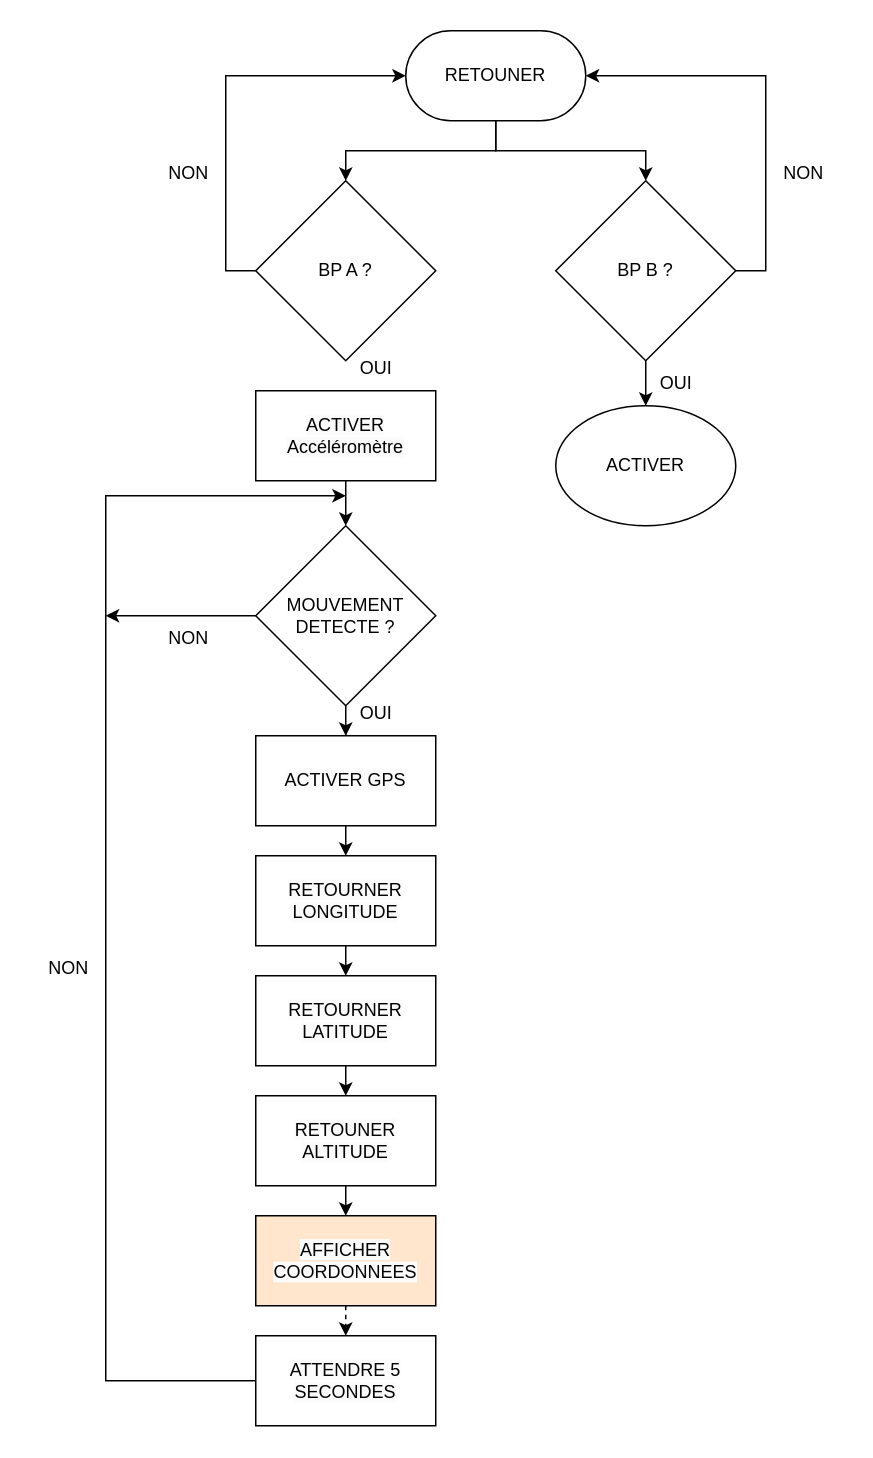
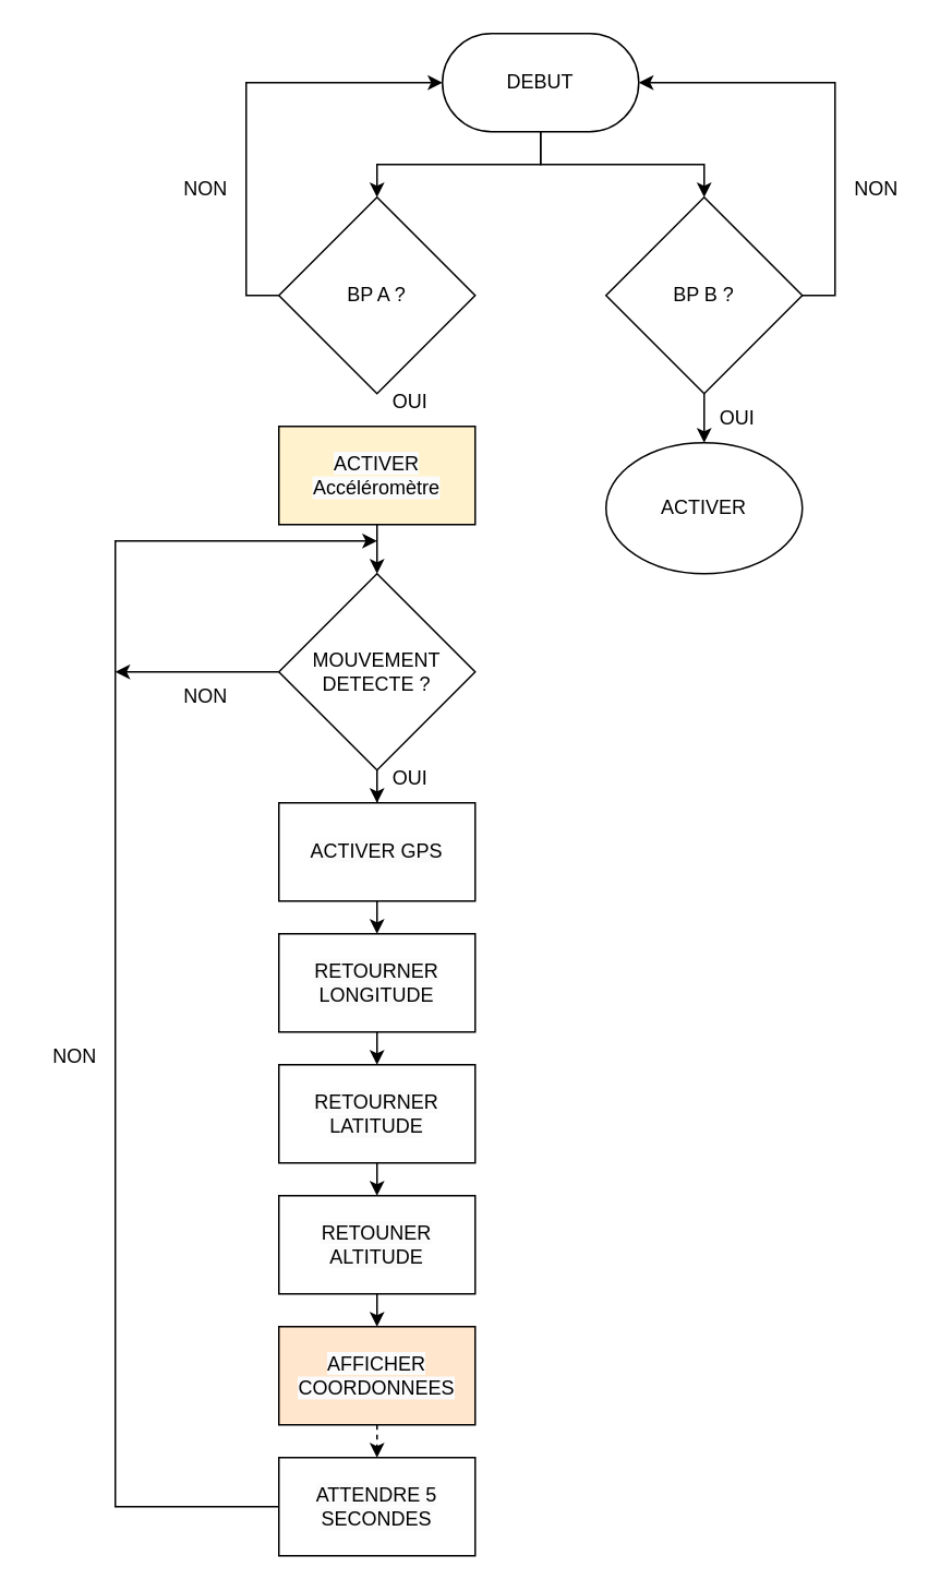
  <mxCell id="0" />
  <mxCell id="1" parent="0" />
  <mxCell id="2" style="edgeStyle=orthogonalEdgeStyle;rounded=0;orthogonalLoop=1;jettySize=auto;html=1;" edge="1" parent="1" source="4" target="7"><mxGeometry relative="1" as="geometry" /></mxCell>
  <mxCell id="3" style="edgeStyle=orthogonalEdgeStyle;rounded=0;orthogonalLoop=1;jettySize=auto;html=1;entryX=0.5;entryY=0;entryDx=0;entryDy=0;" edge="1" parent="1" source="4" target="10"><mxGeometry relative="1" as="geometry" /></mxCell>
- <mxCell id="4" value="RETOUNER" style="rounded=1;whiteSpace=wrap;html=1;arcSize=50;" vertex="1" parent="1"><mxGeometry x="270" y="20" width="120" height="60" as="geometry" /></mxCell>
+ <mxCell id="4" value="DEBUT" style="rounded=1;whiteSpace=wrap;html=1;arcSize=50;" vertex="1" parent="1"><mxGeometry x="270" y="20" width="120" height="60" as="geometry" /></mxCell>
  <mxCell id="5" value="ACTIVER" style="ellipse;whiteSpace=wrap;html=1;" vertex="1" parent="1"><mxGeometry x="370" y="270" width="120" height="80" as="geometry" /></mxCell>
  <mxCell id="6" style="edgeStyle=orthogonalEdgeStyle;rounded=0;orthogonalLoop=1;jettySize=auto;html=1;entryX=0;entryY=0.5;entryDx=0;entryDy=0;" edge="1" parent="1" source="7" target="4"><mxGeometry relative="1" as="geometry"><Array as="points"><mxPoint x="150" y="180" /><mxPoint x="150" y="50" /></Array></mxGeometry></mxCell>
  <mxCell id="7" value="BP A ?" style="rhombus;whiteSpace=wrap;html=1;" vertex="1" parent="1"><mxGeometry x="170" y="120" width="120" height="120" as="geometry" /></mxCell>
  <mxCell id="8" style="edgeStyle=orthogonalEdgeStyle;rounded=0;orthogonalLoop=1;jettySize=auto;html=1;entryX=0.5;entryY=0;entryDx=0;entryDy=0;" edge="1" parent="1" source="10" target="5"><mxGeometry relative="1" as="geometry" /></mxCell>
  <mxCell id="9" style="edgeStyle=orthogonalEdgeStyle;rounded=0;orthogonalLoop=1;jettySize=auto;html=1;entryX=1;entryY=0.5;entryDx=0;entryDy=0;" edge="1" parent="1" source="10" target="4"><mxGeometry relative="1" as="geometry"><Array as="points"><mxPoint x="510" y="180" /><mxPoint x="510" y="50" /></Array></mxGeometry></mxCell>
  <mxCell id="10" value="BP B ?" style="rhombus;whiteSpace=wrap;html=1;" vertex="1" parent="1"><mxGeometry x="370" y="120" width="120" height="120" as="geometry" /></mxCell>
  <mxCell id="11" style="edgeStyle=orthogonalEdgeStyle;rounded=0;orthogonalLoop=1;jettySize=auto;html=1;entryX=0.5;entryY=0;entryDx=0;entryDy=0;" edge="1" parent="1" source="12" target="15"><mxGeometry relative="1" as="geometry" /></mxCell>
- <mxCell id="12" value="&lt;span style=&quot;color: rgb(0, 0, 0); font-family: Helvetica; font-size: 12px; font-style: normal; font-variant-ligatures: normal; font-variant-caps: normal; font-weight: 400; letter-spacing: normal; orphans: 2; text-align: center; text-indent: 0px; text-transform: none; widows: 2; word-spacing: 0px; -webkit-text-stroke-width: 0px; background-color: rgb(251, 251, 251); text-decoration-thickness: initial; text-decoration-style: initial; text-decoration-color: initial; float: none; display: inline !important;&quot;&gt;ACTIVER Accéléromètre&lt;/span&gt;" style="whiteSpace=wrap;html=1;" vertex="1" parent="1"><mxGeometry x="170" y="260" width="120" height="60" as="geometry" /></mxCell>
+ <mxCell id="12" value="&lt;span style=&quot;color: rgb(0, 0, 0); font-family: Helvetica; font-size: 12px; font-style: normal; font-variant-ligatures: normal; font-variant-caps: normal; font-weight: 400; letter-spacing: normal; orphans: 2; text-align: center; text-indent: 0px; text-transform: none; widows: 2; word-spacing: 0px; -webkit-text-stroke-width: 0px; background-color: rgb(251, 251, 251); text-decoration-thickness: initial; text-decoration-style: initial; text-decoration-color: initial; float: none; display: inline !important;&quot;&gt;ACTIVER Accéléromètre&lt;/span&gt;" style="whiteSpace=wrap;html=1;fillColor=#fff2cc;" vertex="1" parent="1"><mxGeometry x="170" y="260" width="120" height="60" as="geometry" /></mxCell>
  <mxCell id="13" style="edgeStyle=orthogonalEdgeStyle;rounded=0;orthogonalLoop=1;jettySize=auto;html=1;entryX=0.5;entryY=0;entryDx=0;entryDy=0;" edge="1" parent="1" source="15" target="17"><mxGeometry relative="1" as="geometry" /></mxCell>
  <mxCell id="14" style="edgeStyle=orthogonalEdgeStyle;rounded=0;orthogonalLoop=1;jettySize=auto;html=1;" edge="1" parent="1" source="15"><mxGeometry relative="1" as="geometry"><mxPoint x="70" y="410" as="targetPoint" /></mxGeometry></mxCell>
  <mxCell id="15" value="MOUVEMENT DETECTE ?" style="rhombus;whiteSpace=wrap;html=1;" vertex="1" parent="1"><mxGeometry x="170" y="350" width="120" height="120" as="geometry" /></mxCell>
  <mxCell id="16" style="edgeStyle=orthogonalEdgeStyle;rounded=0;orthogonalLoop=1;jettySize=auto;html=1;exitX=0.5;exitY=1;exitDx=0;exitDy=0;entryX=0.5;entryY=0;entryDx=0;entryDy=0;" edge="1" parent="1" source="17" target="21"><mxGeometry relative="1" as="geometry" /></mxCell>
  <mxCell id="17" value="&lt;span style=&quot;color: rgb(0, 0, 0); font-family: Helvetica; font-size: 12px; font-style: normal; font-variant-ligatures: normal; font-variant-caps: normal; font-weight: 400; letter-spacing: normal; orphans: 2; text-align: center; text-indent: 0px; text-transform: none; widows: 2; word-spacing: 0px; -webkit-text-stroke-width: 0px; background-color: rgb(251, 251, 251); text-decoration-thickness: initial; text-decoration-style: initial; text-decoration-color: initial; float: none; display: inline !important;&quot;&gt;ACTIVER GPS&lt;/span&gt;" style="whiteSpace=wrap;html=1;" vertex="1" parent="1"><mxGeometry x="170" y="490" width="120" height="60" as="geometry" /></mxCell>
  <mxCell id="18" style="edgeStyle=orthogonalEdgeStyle;rounded=0;orthogonalLoop=1;jettySize=auto;html=1;exitX=0.5;exitY=1;exitDx=0;exitDy=0;entryX=0.5;entryY=0;entryDx=0;entryDy=0;" edge="1" parent="1" source="19" target="23"><mxGeometry relative="1" as="geometry" /></mxCell>
  <mxCell id="19" value="&lt;span style=&quot;color: rgb(0, 0, 0); font-family: Helvetica; font-size: 12px; font-style: normal; font-variant-ligatures: normal; font-variant-caps: normal; font-weight: 400; letter-spacing: normal; orphans: 2; text-align: center; text-indent: 0px; text-transform: none; widows: 2; word-spacing: 0px; -webkit-text-stroke-width: 0px; background-color: rgb(251, 251, 251); text-decoration-thickness: initial; text-decoration-style: initial; text-decoration-color: initial; float: none; display: inline !important;&quot;&gt;RETOURNER LATITUDE&lt;/span&gt;" style="whiteSpace=wrap;html=1;" vertex="1" parent="1"><mxGeometry x="170" y="650" width="120" height="60" as="geometry" /></mxCell>
  <mxCell id="20" style="edgeStyle=orthogonalEdgeStyle;rounded=0;orthogonalLoop=1;jettySize=auto;html=1;exitX=0.5;exitY=1;exitDx=0;exitDy=0;entryX=0.5;entryY=0;entryDx=0;entryDy=0;" edge="1" parent="1" source="21" target="19"><mxGeometry relative="1" as="geometry" /></mxCell>
  <mxCell id="21" value="&lt;span style=&quot;color: rgb(0, 0, 0); font-family: Helvetica; font-size: 12px; font-style: normal; font-variant-ligatures: normal; font-variant-caps: normal; font-weight: 400; letter-spacing: normal; orphans: 2; text-align: center; text-indent: 0px; text-transform: none; widows: 2; word-spacing: 0px; -webkit-text-stroke-width: 0px; background-color: rgb(251, 251, 251); text-decoration-thickness: initial; text-decoration-style: initial; text-decoration-color: initial; float: none; display: inline !important;&quot;&gt;RETOURNER LONGITUDE&lt;/span&gt;" style="whiteSpace=wrap;html=1;" vertex="1" parent="1"><mxGeometry x="170" y="570" width="120" height="60" as="geometry" /></mxCell>
  <mxCell id="22" style="edgeStyle=orthogonalEdgeStyle;rounded=0;orthogonalLoop=1;jettySize=auto;html=1;exitX=0.5;exitY=1;exitDx=0;exitDy=0;entryX=0.5;entryY=0;entryDx=0;entryDy=0;" edge="1" parent="1" source="23" target="25"><mxGeometry relative="1" as="geometry" /></mxCell>
  <mxCell id="23" value="&lt;span style=&quot;color: rgb(0, 0, 0); font-family: Helvetica; font-size: 12px; font-style: normal; font-variant-ligatures: normal; font-variant-caps: normal; font-weight: 400; letter-spacing: normal; orphans: 2; text-align: center; text-indent: 0px; text-transform: none; widows: 2; word-spacing: 0px; -webkit-text-stroke-width: 0px; background-color: rgb(251, 251, 251); text-decoration-thickness: initial; text-decoration-style: initial; text-decoration-color: initial; float: none; display: inline !important;&quot;&gt;RETOUNER ALTITUDE&lt;/span&gt;" style="whiteSpace=wrap;html=1;" vertex="1" parent="1"><mxGeometry x="170" y="730" width="120" height="60" as="geometry" /></mxCell>
  <mxCell id="24" style="edgeStyle=orthogonalEdgeStyle;rounded=0;orthogonalLoop=1;jettySize=auto;html=1;exitX=0.5;exitY=1;exitDx=0;exitDy=0;entryX=0.5;entryY=0;entryDx=0;entryDy=0;dashed=1;" edge="1" parent="1" source="25" target="27"><mxGeometry relative="1" as="geometry" /></mxCell>
  <mxCell id="25" value="&lt;span style=&quot;color: rgb(0, 0, 0); font-family: Helvetica; font-size: 12px; font-style: normal; font-variant-ligatures: normal; font-variant-caps: normal; font-weight: 400; letter-spacing: normal; orphans: 2; text-align: center; text-indent: 0px; text-transform: none; widows: 2; word-spacing: 0px; -webkit-text-stroke-width: 0px; background-color: rgb(251, 251, 251); text-decoration-thickness: initial; text-decoration-style: initial; text-decoration-color: initial; float: none; display: inline !important;&quot;&gt;AFFICHER COORDONNEES&lt;/span&gt;" style="whiteSpace=wrap;html=1;fillColor=#ffe6cc;" vertex="1" parent="1"><mxGeometry x="170" y="810" width="120" height="60" as="geometry" /></mxCell>
  <mxCell id="26" style="edgeStyle=orthogonalEdgeStyle;rounded=0;orthogonalLoop=1;jettySize=auto;html=1;" edge="1" parent="1" source="27"><mxGeometry relative="1" as="geometry"><mxPoint x="230" y="330" as="targetPoint" /><Array as="points"><mxPoint x="70" y="920" /></Array></mxGeometry></mxCell>
  <mxCell id="27" value="&lt;span style=&quot;color: rgb(0, 0, 0); font-family: Helvetica; font-size: 12px; font-style: normal; font-variant-ligatures: normal; font-variant-caps: normal; font-weight: 400; letter-spacing: normal; orphans: 2; text-align: center; text-indent: 0px; text-transform: none; widows: 2; word-spacing: 0px; -webkit-text-stroke-width: 0px; background-color: rgb(251, 251, 251); text-decoration-thickness: initial; text-decoration-style: initial; text-decoration-color: initial; float: none; display: inline !important;&quot;&gt;ATTENDRE 5 SECONDES&lt;/span&gt;" style="whiteSpace=wrap;html=1;" vertex="1" parent="1"><mxGeometry x="170" y="890" width="120" height="60" as="geometry" /></mxCell>
  <mxCell id="28" value="OUI" style="text;html=1;align=center;verticalAlign=middle;resizable=0;points=[];autosize=1;strokeColor=none;fillColor=none;" vertex="1" parent="1"><mxGeometry x="230" y="230" width="40" height="30" as="geometry" /></mxCell>
  <mxCell id="29" value="OUI" style="text;html=1;align=center;verticalAlign=middle;resizable=0;points=[];autosize=1;strokeColor=none;fillColor=none;" vertex="1" parent="1"><mxGeometry x="430" y="240" width="40" height="30" as="geometry" /></mxCell>
  <mxCell id="30" value="NON" style="text;html=1;align=center;verticalAlign=middle;resizable=0;points=[];autosize=1;strokeColor=none;fillColor=none;" vertex="1" parent="1"><mxGeometry x="100" y="100" width="50" height="30" as="geometry" /></mxCell>
  <mxCell id="31" value="NON" style="text;html=1;align=center;verticalAlign=middle;resizable=0;points=[];autosize=1;strokeColor=none;fillColor=none;" vertex="1" parent="1"><mxGeometry x="510" y="100" width="50" height="30" as="geometry" /></mxCell>
  <mxCell id="32" value="NON" style="text;html=1;align=center;verticalAlign=middle;resizable=0;points=[];autosize=1;strokeColor=none;fillColor=none;" vertex="1" parent="1"><mxGeometry x="20" y="630" width="50" height="30" as="geometry" /></mxCell>
  <mxCell id="33" value="NON" style="text;html=1;align=center;verticalAlign=middle;resizable=0;points=[];autosize=1;strokeColor=none;fillColor=none;" vertex="1" parent="1"><mxGeometry x="100" y="410" width="50" height="30" as="geometry" /></mxCell>
  <mxCell id="34" value="OUI" style="text;html=1;align=center;verticalAlign=middle;resizable=0;points=[];autosize=1;strokeColor=none;fillColor=none;" vertex="1" parent="1"><mxGeometry x="230" y="460" width="40" height="30" as="geometry" /></mxCell>
